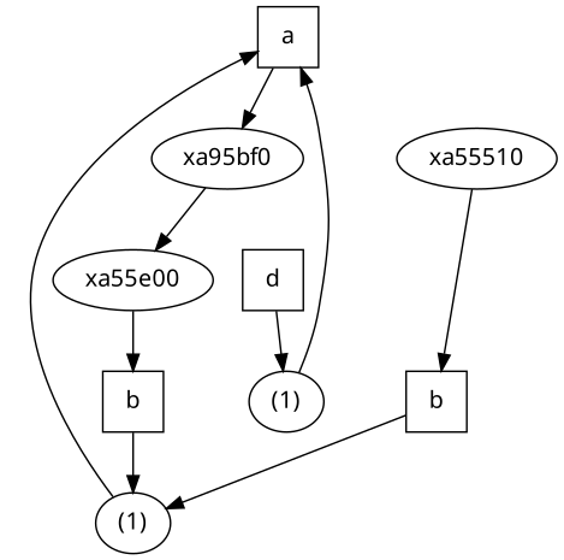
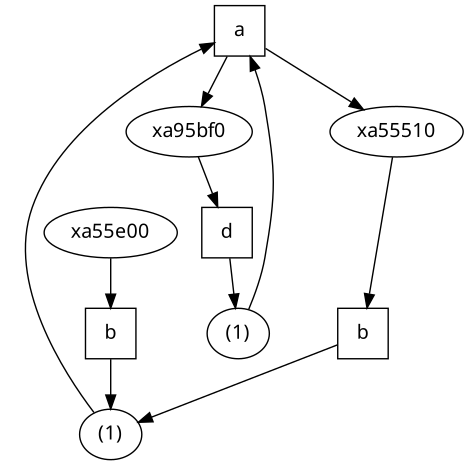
  digraph {
    fontname="Noto Sans"
    node [fontname="Noto Sans"]
    edge [fontname="Noto Sans"]
    n1 [label=a shape=box width=0.5]
    xa55510 [width=0.5]
    n3 [label=xa95bf0 width=0.5]
    n4 [label=b shape=box width=0.5]
    n5 [label=d shape=box width=0.5]
    n6 [label=b shape=box width=0.5]
    n7 [label="(1)" width=0.5]
    xa55e00 [width=0.5]
    n9 [label="(1)" width=0.5]
+   n1 -> xa55510
    n1 -> n3
    xa55510 -> n4
-   n3 -> xa55e00
+   n3 -> n5
    n4 -> n7
    n5 -> n9
    n6 -> n7
    n7 -> n1
    xa55e00 -> n6
    n9 -> n1
  }
